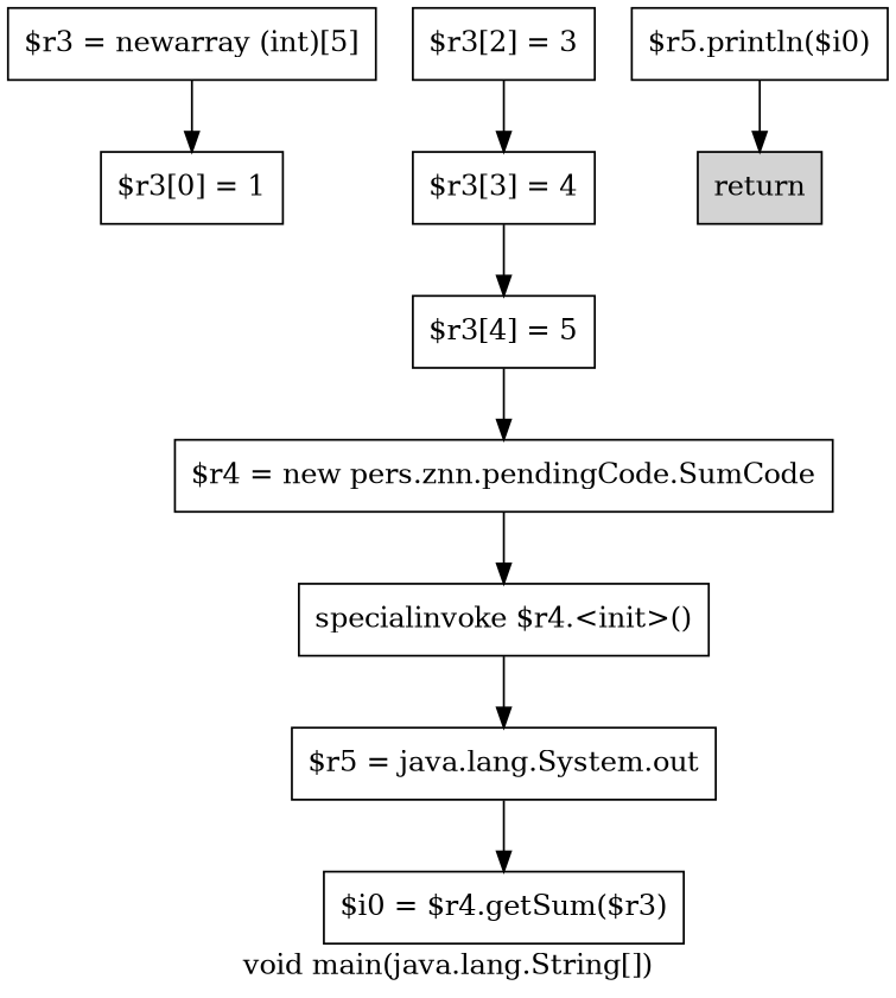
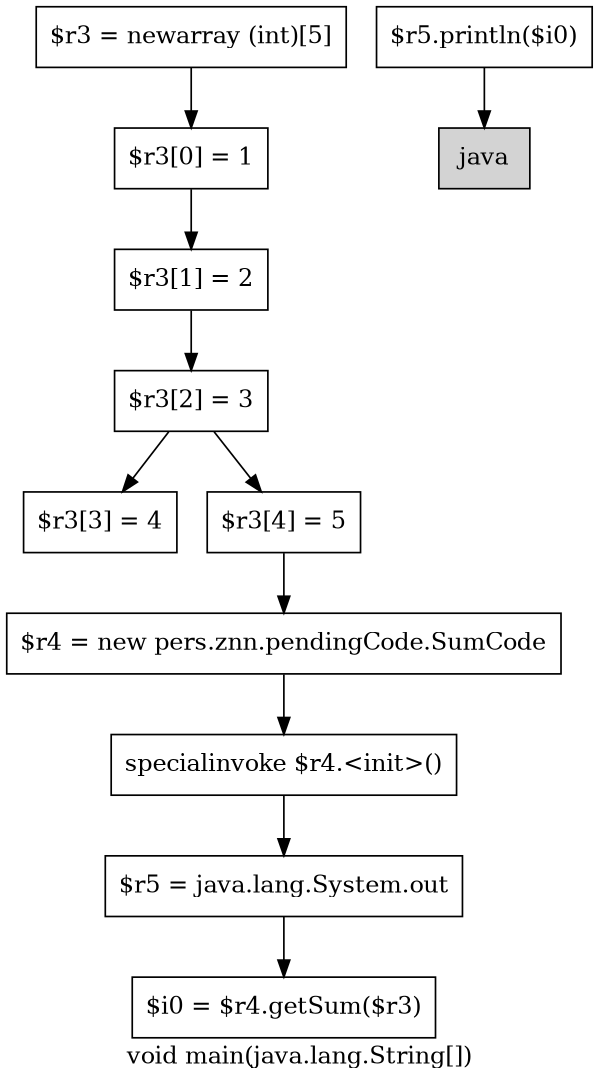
  digraph {
    label="void main(java.lang.String[])"
    node [shape=box]
    n1 [label="$r3 = newarray (int)[5]"]
    n2 [label="$r3[0] = 1"]
+   n3 [label="$r3[1] = 2"]
    n4 [label="$r3[2] = 3"]
    n5 [label="$r3[3] = 4"]
    n6 [label="$r3[4] = 5"]
    n7 [label="$r4 = new pers.znn.pendingCode.SumCode"]
    n8 [label="specialinvoke $r4.<init>()"]
    n9 [label="$r5 = java.lang.System.out"]
    n10 [label="$i0 = $r4.getSum($r3)"]
    n11 [label="$r5.println($i0)"]
-   n12 [fillcolor=lightgray label=return style=filled]
+   n12 [fillcolor=lightgray label=java style=filled]
    n1 -> n2
+   n2 -> n3
+   n3 -> n4
    n4 -> n5
-   n5 -> n6
+   n4 -> n6
    n6 -> n7
    n7 -> n8
    n8 -> n9
    n9 -> n10
    n11 -> n12
  }
